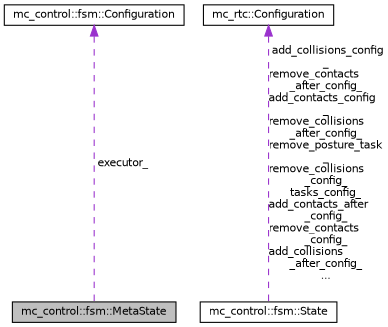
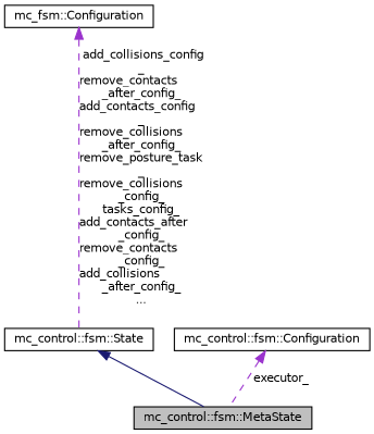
  digraph {
    node [color=black fillcolor=white fontname=Helvetica fontsize=10 shape=record style=filled]
    edge [color=darkorchid3 dir=back fontname=Helvetica fontsize=10 labelfontname=Helvetica labelfontsize=10 style=dashed]
    n1 [fillcolor=grey75 fontcolor=black height=0.2 label="mc_control::fsm::MetaState" width=0.4]
    n2 [height=0.2 label="mc_control::fsm::State" width=0.4]
-   n3 [height=0.2 label="mc_rtc::Configuration" width=0.4]
+   n3 [height=0.2 label="mc_fsm::Configuration" width=0.4]
    n4 [height=0.2 label="mc_control::fsm::Configuration" width=0.4]
+   n2 -> n1 [color=midnightblue style=solid]
    n3 -> n2 [label=" add_collisions_config\l_\nremove_contacts\l_after_config_\nadd_contacts_config\l_\nremove_collisions\l_after_config_\nremove_posture_task\l_\nremove_collisions\l_config_\ntasks_config_\nadd_contacts_after\l_config_\nremove_contacts\l_config_\nadd_collisions\l_after_config_\n..."]
    n4 -> n1 [label=" executor_"]
  }
